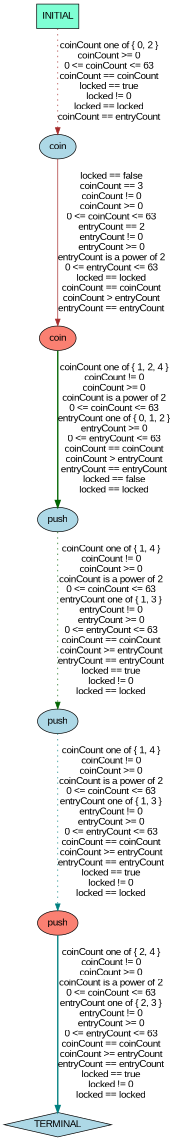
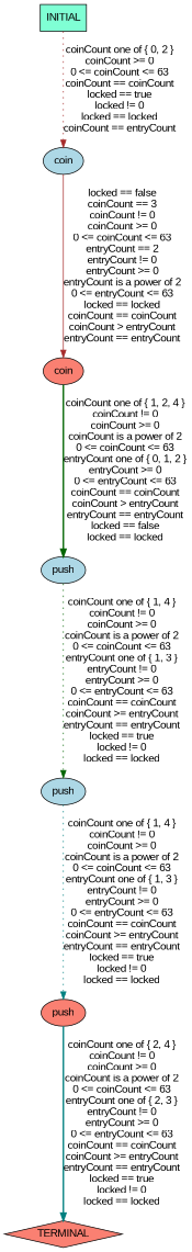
  digraph {
    fontname="Liberation Sans"
    node [style=filled fillcolor=lightblue fontname="Liberation Sans"]
    edge [color=brown style=dotted fontname="Liberation Sans"]
    n1 [label=coin]
    n2 [label=coin fillcolor=salmon]
    n3 [label=push]
    n4 [label=push]
    n5 [label=push fillcolor=salmon]
-   n6 [label=TERMINAL shape=diamond]
+   n6 [label=TERMINAL shape=diamond fillcolor=salmon]
    n7 [label=INITIAL shape=box fillcolor=aquamarine]
    n1 -> n2 [label="locked == false\ncoinCount == 3\ncoinCount != 0\ncoinCount >= 0\n0 <= coinCount <= 63\nentryCount == 2\nentryCount != 0\nentryCount >= 0\nentryCount is a power of 2\n0 <= entryCount <= 63\nlocked == locked\ncoinCount == coinCount\ncoinCount > entryCount\nentryCount == entryCount" style=solid]
    n2 -> n3 [label="coinCount one of { 1, 2, 4 }\ncoinCount != 0\ncoinCount >= 0\ncoinCount is a power of 2\n0 <= coinCount <= 63\nentryCount one of { 0, 1, 2 }\nentryCount >= 0\n0 <= entryCount <= 63\ncoinCount == coinCount\ncoinCount > entryCount\nentryCount == entryCount\nlocked == false\nlocked == locked" color=darkgreen style=bold]
    n3 -> n4 [label="coinCount one of { 1, 4 }\ncoinCount != 0\ncoinCount >= 0\ncoinCount is a power of 2\n0 <= coinCount <= 63\nentryCount one of { 1, 3 }\nentryCount != 0\nentryCount >= 0\n0 <= entryCount <= 63\ncoinCount == coinCount\ncoinCount >= entryCount\nentryCount == entryCount\nlocked == true\nlocked != 0\nlocked == locked" color=darkgreen]
    n4 -> n5 [label="coinCount one of { 1, 4 }\ncoinCount != 0\ncoinCount >= 0\ncoinCount is a power of 2\n0 <= coinCount <= 63\nentryCount one of { 1, 3 }\nentryCount != 0\nentryCount >= 0\n0 <= entryCount <= 63\ncoinCount == coinCount\ncoinCount >= entryCount\nentryCount == entryCount\nlocked == true\nlocked != 0\nlocked == locked" color=teal]
    n5 -> n6 [label="coinCount one of { 2, 4 }\ncoinCount != 0\ncoinCount >= 0\ncoinCount is a power of 2\n0 <= coinCount <= 63\nentryCount one of { 2, 3 }\nentryCount != 0\nentryCount >= 0\n0 <= entryCount <= 63\ncoinCount == coinCount\ncoinCount >= entryCount\nentryCount == entryCount\nlocked == true\nlocked != 0\nlocked == locked" color=teal style=bold]
    n7 -> n1 [label="coinCount one of { 0, 2 }\ncoinCount >= 0\n0 <= coinCount <= 63\ncoinCount == coinCount\nlocked == true\nlocked != 0\nlocked == locked\ncoinCount == entryCount"]
  }
